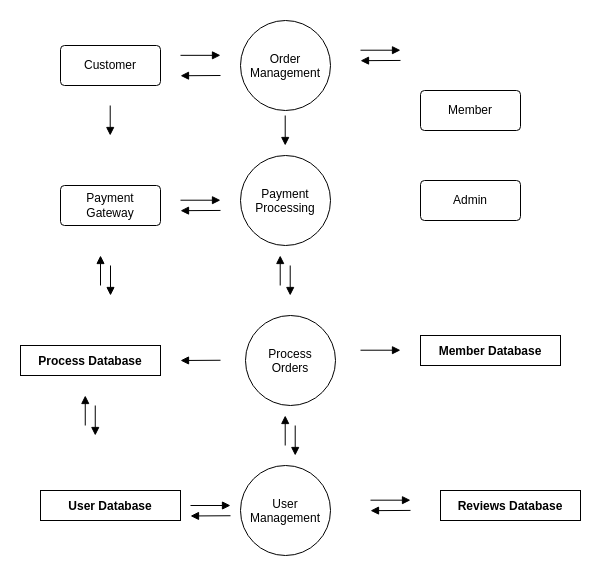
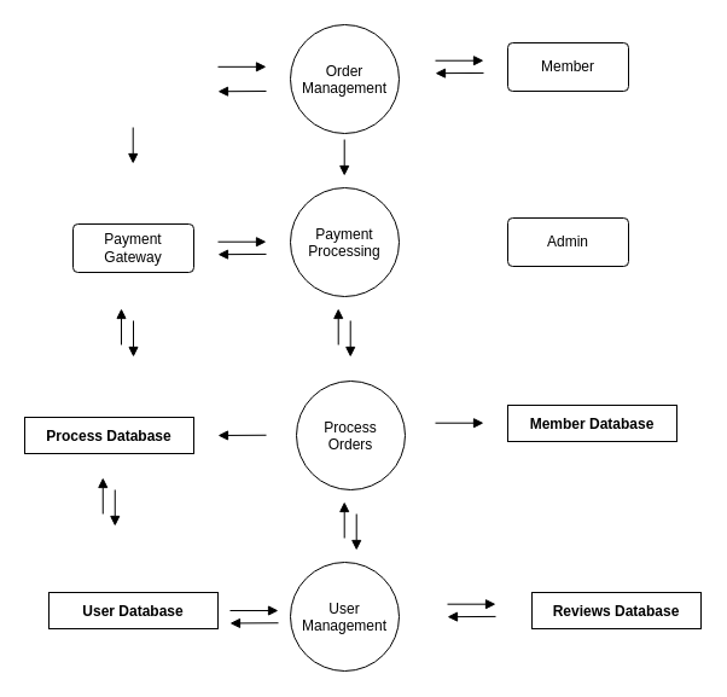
  <mxCell id="0" />
  <mxCell id="1" parent="0" />
- <mxCell id="2" value="Customer" style="rounded=1;arcSize=10;whiteSpace=wrap;html=1;align=center;" vertex="1" parent="1"><mxGeometry x="60" y="45" width="100" height="40" as="geometry" /></mxCell>
- <mxCell id="3" value="Member" style="rounded=1;arcSize=10;whiteSpace=wrap;html=1;align=center;" vertex="1" parent="1"><mxGeometry x="420" y="90" width="100" height="40" as="geometry" /></mxCell>
+ <mxCell id="3" value="Member" style="rounded=1;arcSize=10;whiteSpace=wrap;html=1;align=center;" vertex="1" parent="1"><mxGeometry x="420" y="35" width="100" height="40" as="geometry" /></mxCell>
  <mxCell id="4" value="Order&#10;Management" style="ellipse;" vertex="1" parent="1"><mxGeometry x="240" y="20" width="90" height="90" as="geometry" /></mxCell>
  <mxCell id="5" value="Payment &lt;br&gt;Gateway" style="rounded=1;arcSize=10;whiteSpace=wrap;html=1;align=center;" vertex="1" parent="1"><mxGeometry x="60" y="185" width="100" height="40" as="geometry" /></mxCell>
  <mxCell id="6" value="Payment &#10;Processing" style="ellipse;" vertex="1" parent="1"><mxGeometry x="240" y="155" width="90" height="90" as="geometry" /></mxCell>
  <mxCell id="7" value="Admin" style="rounded=1;arcSize=10;whiteSpace=wrap;html=1;align=center;" vertex="1" parent="1"><mxGeometry x="420" y="180" width="100" height="40" as="geometry" /></mxCell>
  <mxCell id="8" value="Process Database" style="fontStyle=1;" vertex="1" parent="1"><mxGeometry x="20" y="345" width="140" height="30" as="geometry" /></mxCell>
  <mxCell id="9" value="Member Database" style="fontStyle=1;" vertex="1" parent="1"><mxGeometry x="420" y="335" width="140" height="30" as="geometry" /></mxCell>
  <mxCell id="10" value="Process &#10;Orders" style="ellipse;" vertex="1" parent="1"><mxGeometry x="245" y="315" width="90" height="90" as="geometry" /></mxCell>
  <mxCell id="11" value="User Database" style="fontStyle=1;" vertex="1" parent="1"><mxGeometry x="40" y="490" width="140" height="30" as="geometry" /></mxCell>
  <mxCell id="12" value="User&#10;Management" style="ellipse;" vertex="1" parent="1"><mxGeometry x="240" y="465" width="90" height="90" as="geometry" /></mxCell>
  <mxCell id="13" value="Reviews Database" style="fontStyle=1;" vertex="1" parent="1"><mxGeometry x="440" y="490" width="140" height="30" as="geometry" /></mxCell>
  <mxCell id="14" value="" style="html=1;verticalAlign=bottom;labelBackgroundColor=none;endArrow=block;endFill=1;" edge="1" parent="1"><mxGeometry width="160" relative="1" as="geometry"><mxPoint x="180" y="54.83" as="sourcePoint" /><mxPoint x="220" y="54.83" as="targetPoint" /></mxGeometry></mxCell>
  <mxCell id="15" value="" style="html=1;verticalAlign=bottom;labelBackgroundColor=none;endArrow=block;endFill=1;" edge="1" parent="1"><mxGeometry width="160" relative="1" as="geometry"><mxPoint x="360" y="49.71" as="sourcePoint" /><mxPoint x="400" y="49.71" as="targetPoint" /></mxGeometry></mxCell>
  <mxCell id="16" value="" style="html=1;verticalAlign=bottom;labelBackgroundColor=none;endArrow=block;endFill=1;" edge="1" parent="1"><mxGeometry width="160" relative="1" as="geometry"><mxPoint x="220" y="75" as="sourcePoint" /><mxPoint x="180" y="75.24" as="targetPoint" /></mxGeometry></mxCell>
  <mxCell id="17" value="" style="html=1;verticalAlign=bottom;labelBackgroundColor=none;endArrow=block;endFill=1;" edge="1" parent="1"><mxGeometry width="160" relative="1" as="geometry"><mxPoint x="400" y="59.95" as="sourcePoint" /><mxPoint x="360" y="60.19" as="targetPoint" /></mxGeometry></mxCell>
  <mxCell id="18" value="" style="html=1;verticalAlign=bottom;labelBackgroundColor=none;endArrow=block;endFill=1;" edge="1" parent="1"><mxGeometry width="160" relative="1" as="geometry"><mxPoint x="220" y="209.95" as="sourcePoint" /><mxPoint x="180" y="210.19" as="targetPoint" /></mxGeometry></mxCell>
  <mxCell id="19" value="" style="html=1;verticalAlign=bottom;labelBackgroundColor=none;endArrow=block;endFill=1;" edge="1" parent="1"><mxGeometry width="160" relative="1" as="geometry"><mxPoint x="180" y="199.71" as="sourcePoint" /><mxPoint x="220" y="199.71" as="targetPoint" /></mxGeometry></mxCell>
  <mxCell id="20" value="" style="html=1;verticalAlign=bottom;labelBackgroundColor=none;endArrow=block;endFill=1;" edge="1" parent="1"><mxGeometry width="160" relative="1" as="geometry"><mxPoint x="230" y="515.24" as="sourcePoint" /><mxPoint x="190" y="515.48" as="targetPoint" /></mxGeometry></mxCell>
  <mxCell id="21" value="" style="html=1;verticalAlign=bottom;labelBackgroundColor=none;endArrow=block;endFill=1;" edge="1" parent="1"><mxGeometry width="160" relative="1" as="geometry"><mxPoint x="190" y="505" as="sourcePoint" /><mxPoint x="230" y="505" as="targetPoint" /></mxGeometry></mxCell>
  <mxCell id="22" value="" style="html=1;verticalAlign=bottom;labelBackgroundColor=none;endArrow=block;endFill=1;" edge="1" parent="1"><mxGeometry width="160" relative="1" as="geometry"><mxPoint x="410" y="509.92" as="sourcePoint" /><mxPoint x="370" y="510.16" as="targetPoint" /></mxGeometry></mxCell>
  <mxCell id="23" value="" style="html=1;verticalAlign=bottom;labelBackgroundColor=none;endArrow=block;endFill=1;" edge="1" parent="1"><mxGeometry width="160" relative="1" as="geometry"><mxPoint x="370" y="499.68" as="sourcePoint" /><mxPoint x="410" y="499.68" as="targetPoint" /></mxGeometry></mxCell>
  <mxCell id="24" value="" style="html=1;verticalAlign=bottom;labelBackgroundColor=none;endArrow=block;endFill=1;" edge="1" parent="1"><mxGeometry width="160" relative="1" as="geometry"><mxPoint x="220" y="359.76" as="sourcePoint" /><mxPoint x="180" y="360" as="targetPoint" /></mxGeometry></mxCell>
  <mxCell id="25" value="" style="html=1;verticalAlign=bottom;labelBackgroundColor=none;endArrow=block;endFill=1;" edge="1" parent="1"><mxGeometry width="160" relative="1" as="geometry"><mxPoint x="84.76" y="425" as="sourcePoint" /><mxPoint x="84.76" y="395" as="targetPoint" /></mxGeometry></mxCell>
  <mxCell id="26" value="" style="html=1;verticalAlign=bottom;labelBackgroundColor=none;endArrow=block;endFill=1;" edge="1" parent="1"><mxGeometry width="160" relative="1" as="geometry"><mxPoint x="94.76" y="405" as="sourcePoint" /><mxPoint x="94.76" y="435" as="targetPoint" /></mxGeometry></mxCell>
  <mxCell id="27" value="" style="html=1;verticalAlign=bottom;labelBackgroundColor=none;endArrow=block;endFill=1;" edge="1" parent="1"><mxGeometry width="160" relative="1" as="geometry"><mxPoint x="294.71" y="425" as="sourcePoint" /><mxPoint x="294.71" y="455" as="targetPoint" /></mxGeometry></mxCell>
  <mxCell id="28" value="" style="html=1;verticalAlign=bottom;labelBackgroundColor=none;endArrow=block;endFill=1;" edge="1" parent="1"><mxGeometry width="160" relative="1" as="geometry"><mxPoint x="284.71" y="445" as="sourcePoint" /><mxPoint x="284.71" y="415" as="targetPoint" /></mxGeometry></mxCell>
  <mxCell id="29" value="" style="html=1;verticalAlign=bottom;labelBackgroundColor=none;endArrow=block;endFill=1;" edge="1" parent="1"><mxGeometry width="160" relative="1" as="geometry"><mxPoint x="289.71" y="265" as="sourcePoint" /><mxPoint x="289.71" y="295" as="targetPoint" /></mxGeometry></mxCell>
  <mxCell id="30" value="" style="html=1;verticalAlign=bottom;labelBackgroundColor=none;endArrow=block;endFill=1;" edge="1" parent="1"><mxGeometry width="160" relative="1" as="geometry"><mxPoint x="279.71" y="285" as="sourcePoint" /><mxPoint x="279.71" y="255" as="targetPoint" /></mxGeometry></mxCell>
  <mxCell id="31" value="" style="html=1;verticalAlign=bottom;labelBackgroundColor=none;endArrow=block;endFill=1;" edge="1" parent="1"><mxGeometry width="160" relative="1" as="geometry"><mxPoint x="110" y="265" as="sourcePoint" /><mxPoint x="110" y="295" as="targetPoint" /></mxGeometry></mxCell>
  <mxCell id="32" value="" style="html=1;verticalAlign=bottom;labelBackgroundColor=none;endArrow=block;endFill=1;" edge="1" parent="1"><mxGeometry width="160" relative="1" as="geometry"><mxPoint x="100" y="285" as="sourcePoint" /><mxPoint x="100" y="255" as="targetPoint" /></mxGeometry></mxCell>
  <mxCell id="33" value="" style="html=1;verticalAlign=bottom;labelBackgroundColor=none;endArrow=block;endFill=1;" edge="1" parent="1"><mxGeometry width="160" relative="1" as="geometry"><mxPoint x="360" y="349.71" as="sourcePoint" /><mxPoint x="400" y="349.71" as="targetPoint" /></mxGeometry></mxCell>
  <mxCell id="34" value="" style="html=1;verticalAlign=bottom;labelBackgroundColor=none;endArrow=block;endFill=1;" edge="1" parent="1"><mxGeometry width="160" relative="1" as="geometry"><mxPoint x="109.71" y="105" as="sourcePoint" /><mxPoint x="109.71" y="135" as="targetPoint" /></mxGeometry></mxCell>
  <mxCell id="35" value="" style="html=1;verticalAlign=bottom;labelBackgroundColor=none;endArrow=block;endFill=1;" edge="1" parent="1"><mxGeometry width="160" relative="1" as="geometry"><mxPoint x="284.71" y="115" as="sourcePoint" /><mxPoint x="284.71" y="145" as="targetPoint" /></mxGeometry></mxCell>
